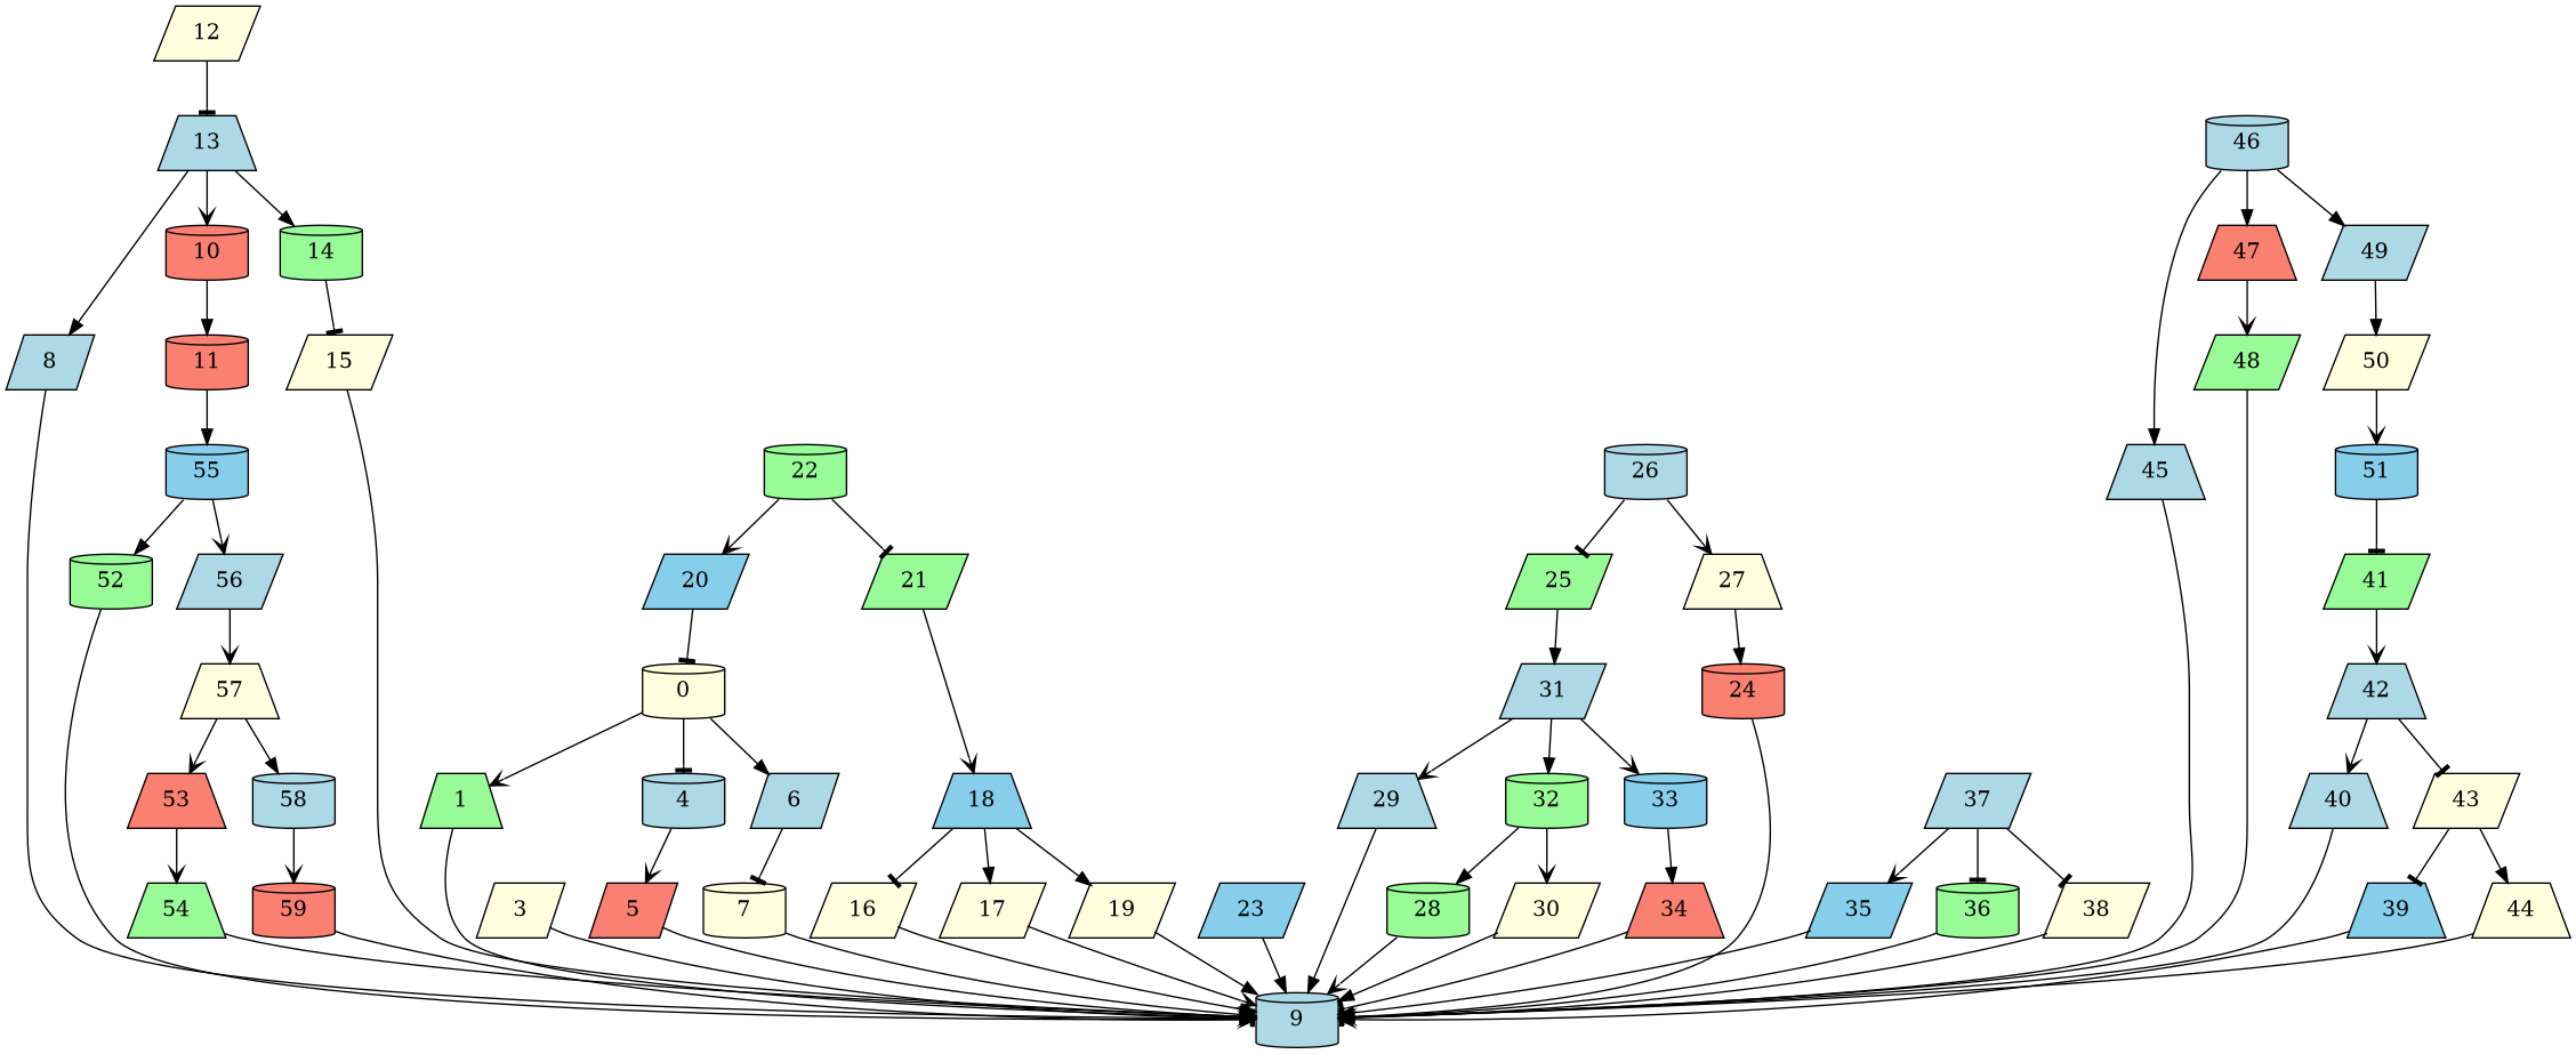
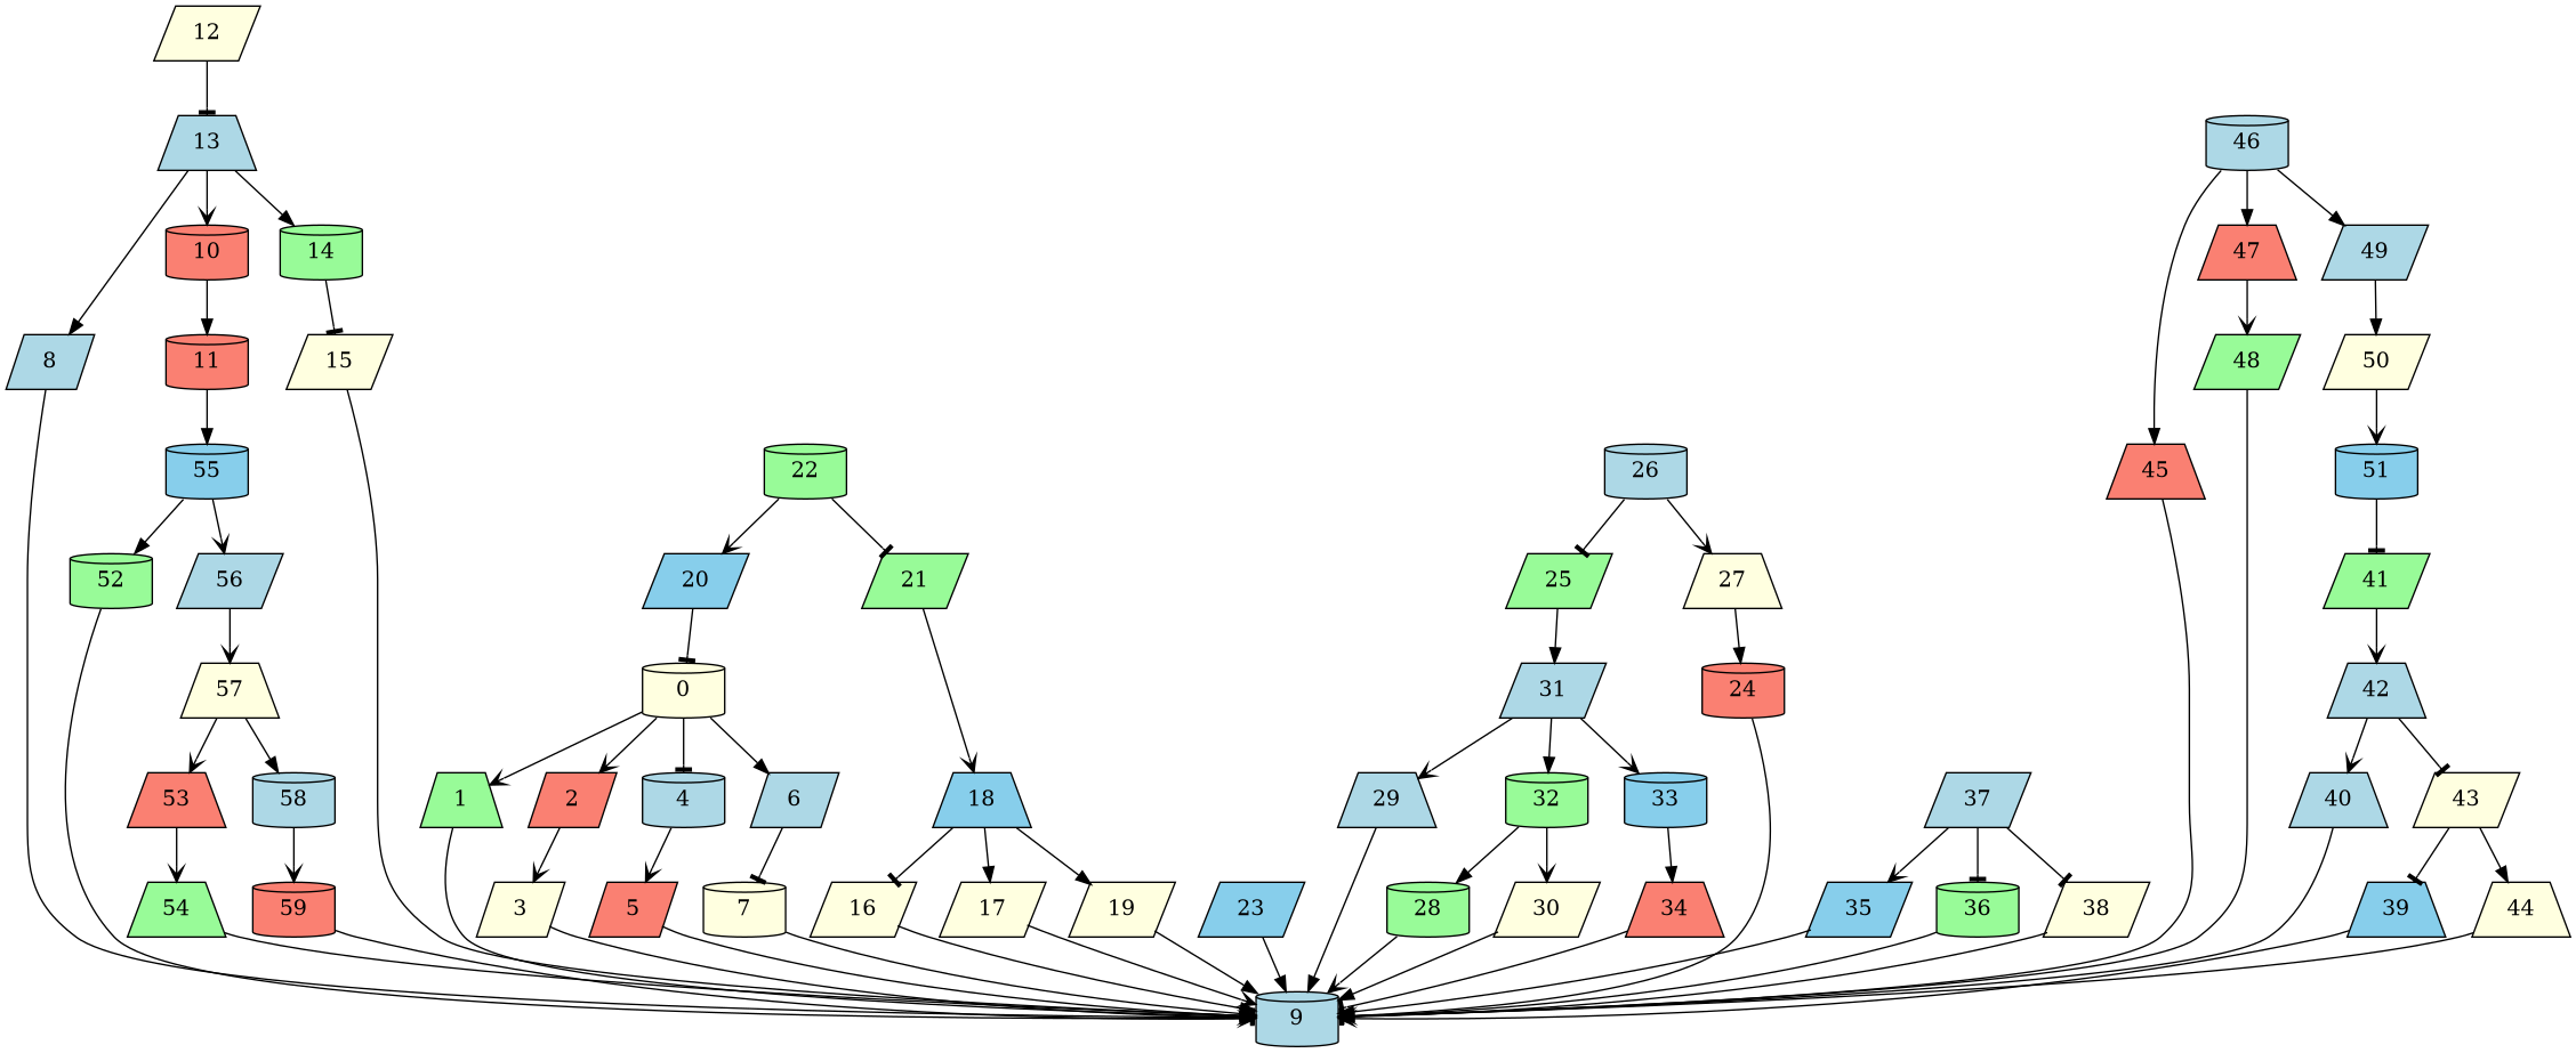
  strict digraph {
    node [exec=193 fillcolor=lightblue shape=parallelogram style=filled]
    edge [arrowhead=normal comm=5]
    0 [exec=60 fillcolor=lightyellow shape=cylinder]
    1 [exec=147 fillcolor=palegreen shape=trapezium]
+   2 [exec=93 fillcolor=salmon]
    4 [exec=158 shape=cylinder]
    6 [exec=93]
    9 [exec=124 shape=cylinder]
    3 [exec=165 fillcolor=lightyellow]
    5 [exec=90 fillcolor=salmon]
    7 [exec=110 fillcolor=lightyellow shape=cylinder]
    8 [exec=76]
    10 [exec=102 fillcolor=salmon shape=cylinder]
    11 [exec=107 fillcolor=salmon shape=cylinder]
    55 [exec=86 fillcolor=skyblue shape=cylinder]
    52 [exec=53 fillcolor=palegreen shape=cylinder]
    56 [exec=173]
    12 [exec=157 fillcolor=lightyellow]
    13 [exec=72 shape=trapezium]
    14 [exec=118 fillcolor=palegreen shape=cylinder]
    15 [exec=103 fillcolor=lightyellow]
    16 [exec=155 fillcolor=lightyellow]
    17 [exec=64 fillcolor=lightyellow]
    18 [exec=146 fillcolor=skyblue shape=trapezium]
    19 [exec=175 fillcolor=lightyellow]
    20 [exec=101 fillcolor=skyblue]
    21 [exec=134 fillcolor=palegreen]
    22 [exec=52 fillcolor=palegreen shape=cylinder]
    23 [exec=71 fillcolor=skyblue]
    24 [exec=110 fillcolor=salmon shape=cylinder]
    25 [exec=91 fillcolor=palegreen]
    31 [exec=100]
    29 [exec=103 shape=trapezium]
    32 [exec=197 fillcolor=palegreen shape=cylinder]
    33 [exec=54 fillcolor=skyblue shape=cylinder]
    26 [exec=179 shape=cylinder]
    27 [exec=61 fillcolor=lightyellow shape=trapezium]
    28 [exec=165 fillcolor=palegreen shape=cylinder]
    30 [exec=152 fillcolor=lightyellow]
    34 [exec=147 fillcolor=salmon shape=trapezium]
    35 [fillcolor=skyblue]
    36 [exec=159 fillcolor=palegreen shape=cylinder]
    37 [exec=177]
    38 [exec=138 fillcolor=lightyellow]
    39 [exec=152 fillcolor=skyblue shape=trapezium]
    40 [exec=180 shape=trapezium]
    41 [exec=145 fillcolor=palegreen]
    42 [shape=trapezium]
    43 [exec=144 fillcolor=lightyellow]
    44 [exec=85 fillcolor=lightyellow shape=trapezium]
-   45 [exec=94 shape=trapezium]
+   45 [exec=94 fillcolor=salmon shape=trapezium]
    46 [exec=117 shape=cylinder]
    47 [exec=92 fillcolor=salmon shape=trapezium]
    49 [exec=87]
    48 [exec=80 fillcolor=palegreen]
    50 [exec=53 fillcolor=lightyellow]
    51 [exec=62 fillcolor=skyblue shape=cylinder]
    53 [exec=140 fillcolor=salmon shape=trapezium]
    54 [exec=122 fillcolor=palegreen shape=trapezium]
    57 [fillcolor=lightyellow shape=trapezium]
    58 [exec=121 shape=cylinder]
    59 [exec=85 fillcolor=salmon shape=cylinder]
    0 -> 1 [arrowhead=vee comm=6]
+   0 -> 2 [arrowhead=vee comm=10]
    0 -> 4 [arrowhead=tee comm=7]
    0 -> 6 [comm=7]
    1 -> 9 [arrowhead=vee]
+   2 -> 3 [arrowhead=vee comm=16]
    4 -> 5 [arrowhead=vee comm=20]
    6 -> 7 [arrowhead=tee comm=7]
    3 -> 9 [comm=20]
    5 -> 9 [arrowhead=tee]
    7 -> 9 [comm=15]
    8 -> 9 [arrowhead=tee comm=7]
    10 -> 11 [comm=15]
    11 -> 55
    55 -> 52 [comm=17]
    55 -> 56 [arrowhead=vee comm=16]
    52 -> 9 [comm=18]
    56 -> 57 [arrowhead=vee comm=18]
    12 -> 13 [arrowhead=tee comm=19]
    13 -> 8 [comm=9]
    13 -> 10 [arrowhead=vee comm=17]
    13 -> 14 [comm=19]
    14 -> 15 [arrowhead=tee comm=20]
    15 -> 9 [comm=9]
    16 -> 9 [comm=8]
    17 -> 9 [arrowhead=vee comm=16]
    18 -> 16 [arrowhead=tee comm=19]
    18 -> 17 [comm=9]
    18 -> 19 [comm=12]
    19 -> 9 [comm=11]
    20 -> 0 [arrowhead=tee comm=12]
    21 -> 18 [arrowhead=vee comm=8]
    22 -> 20 [arrowhead=vee comm=6]
    22 -> 21 [arrowhead=tee comm=8]
    23 -> 9 [comm=7]
    24 -> 9 [arrowhead=tee comm=7]
    25 -> 31 [comm=16]
    31 -> 29 [arrowhead=vee]
    31 -> 32 [comm=12]
    31 -> 33 [arrowhead=vee comm=13]
    29 -> 9 [comm=16]
    32 -> 28 [comm=11]
    32 -> 30 [arrowhead=vee]
    33 -> 34 [comm=19]
    26 -> 25 [arrowhead=tee]
    26 -> 27 [arrowhead=vee comm=8]
    27 -> 24 [comm=19]
    28 -> 9 [arrowhead=vee comm=11]
    30 -> 9 [comm=7]
    34 -> 9 [arrowhead=tee comm=13]
    35 -> 9
    36 -> 9 [arrowhead=tee comm=8]
    37 -> 35 [arrowhead=vee comm=6]
    37 -> 36 [arrowhead=tee comm=13]
    37 -> 38 [arrowhead=tee comm=18]
    38 -> 9 [arrowhead=tee comm=20]
    39 -> 9 [arrowhead=vee comm=15]
    40 -> 9 [comm=12]
    41 -> 42 [arrowhead=vee comm=6]
    42 -> 40 [arrowhead=vee comm=9]
    42 -> 43 [arrowhead=tee comm=13]
    43 -> 39 [arrowhead=tee comm=6]
    43 -> 44 [comm=14]
    44 -> 9 [arrowhead=vee comm=10]
    45 -> 9 [comm=16]
    46 -> 45
    46 -> 47 [comm=17]
    46 -> 49 [comm=14]
    47 -> 48 [arrowhead=vee comm=8]
    49 -> 50 [comm=15]
    48 -> 9 [arrowhead=tee]
    50 -> 51 [arrowhead=vee comm=19]
    51 -> 41 [arrowhead=tee comm=12]
    53 -> 54 [arrowhead=vee comm=15]
    54 -> 9 [comm=20]
    57 -> 53 [arrowhead=vee comm=11]
    57 -> 58 [comm=7]
    58 -> 59 [arrowhead=vee comm=13]
    59 -> 9 [arrowhead=vee comm=14]
  }
